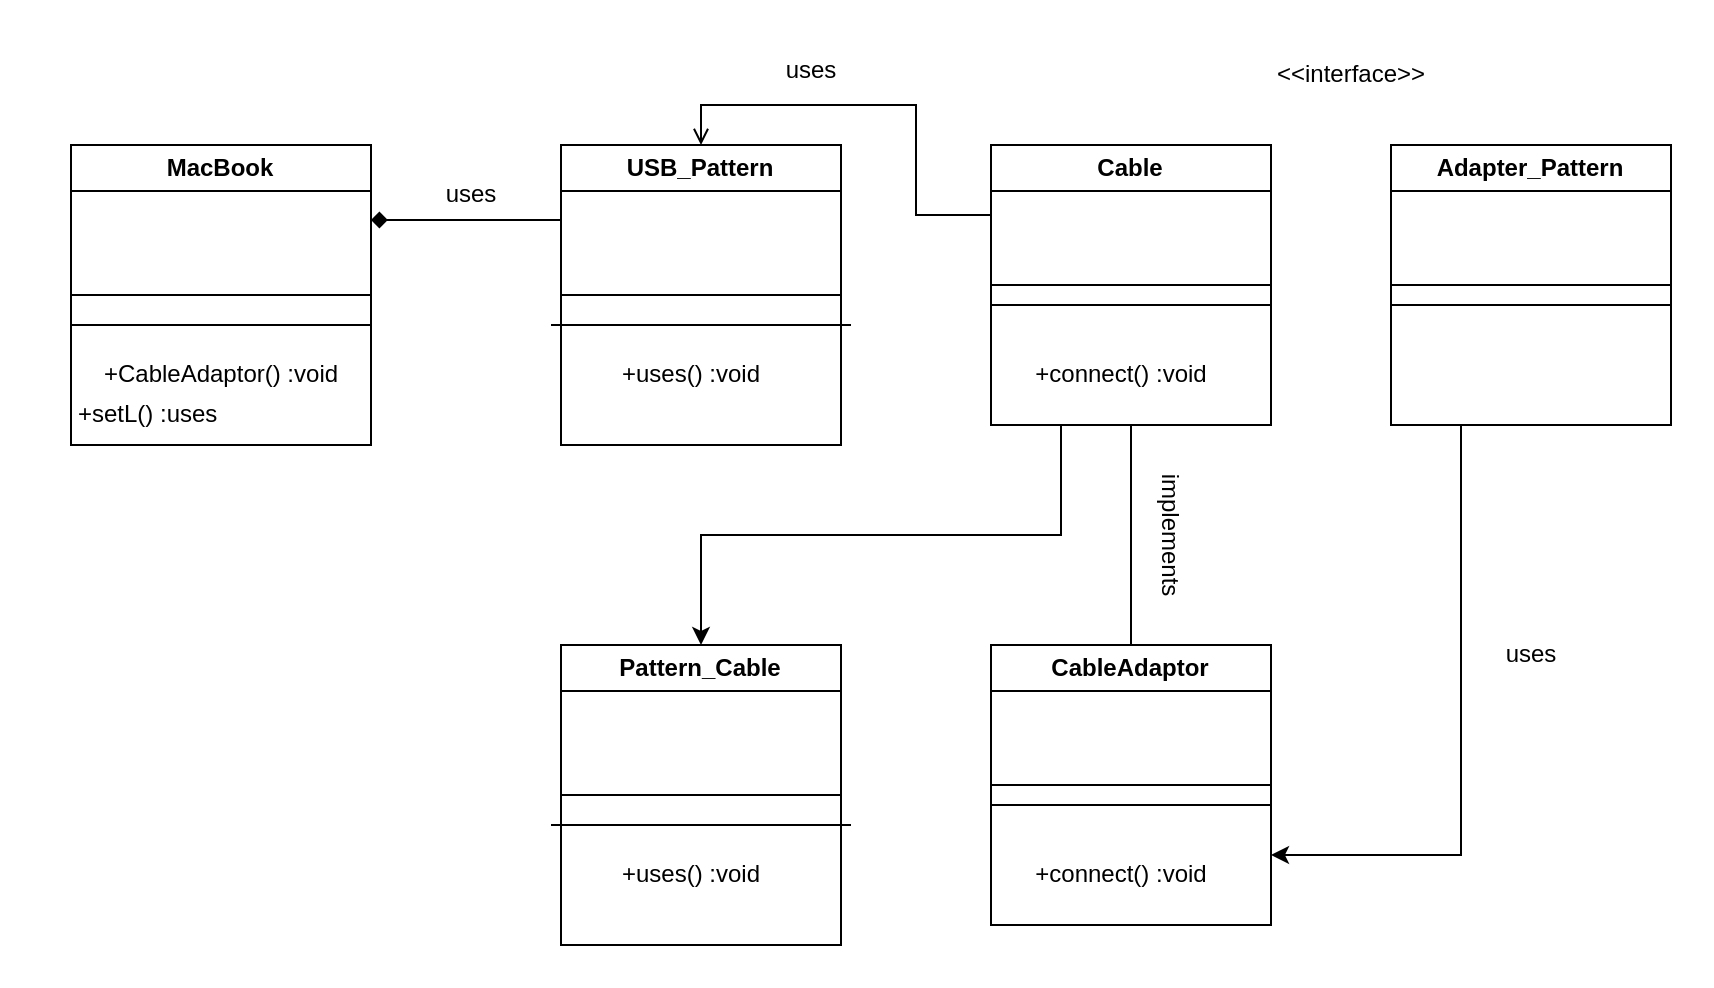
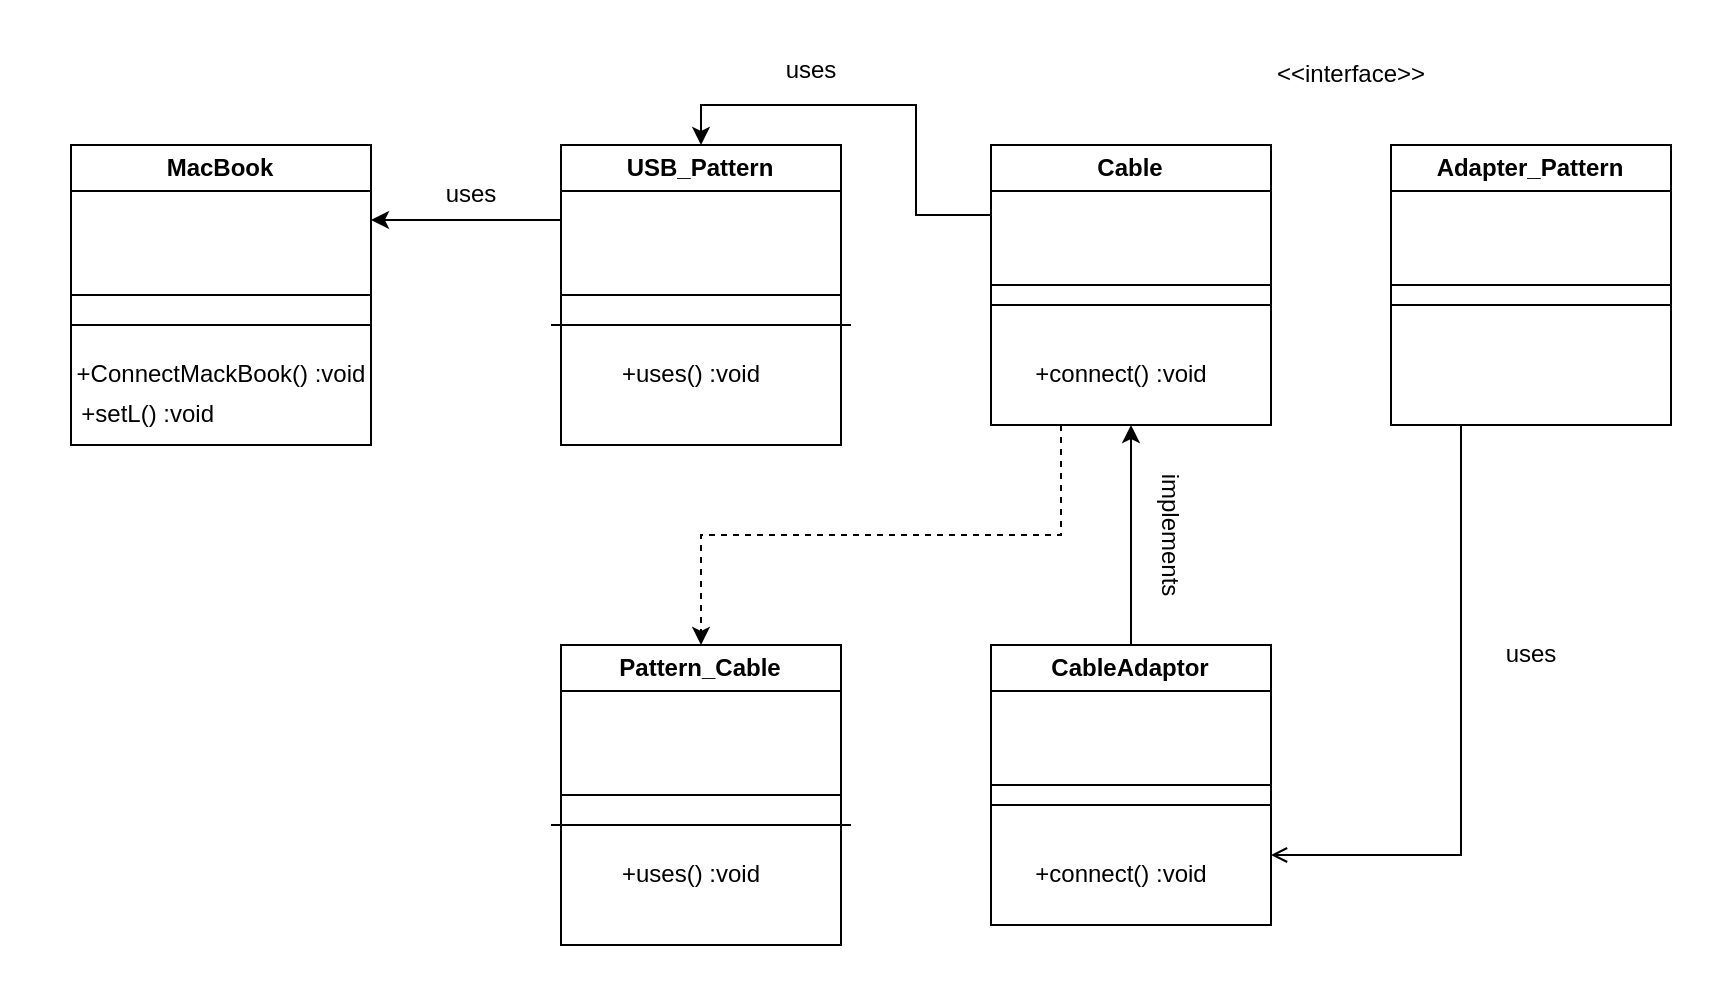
  <mxCell id="0" />
  <mxCell id="1" parent="0" />
- <mxCell id="2" style="edgeStyle=orthogonalEdgeStyle;rounded=0;orthogonalLoop=1;jettySize=auto;html=1;exitX=0.25;exitY=1;exitDx=0;exitDy=0;entryX=1;entryY=0.75;entryDx=0;entryDy=0;" edge="1" parent="1" source="3" target="14"><mxGeometry relative="1" as="geometry" /></mxCell>
+ <mxCell id="2" style="edgeStyle=orthogonalEdgeStyle;rounded=0;orthogonalLoop=1;jettySize=auto;html=1;exitX=0.25;exitY=1;exitDx=0;exitDy=0;entryX=1;entryY=0.75;entryDx=0;entryDy=0;endArrow=open;" edge="1" parent="1" source="3" target="14"><mxGeometry relative="1" as="geometry" /></mxCell>
  <mxCell id="3" value="Adapter_Pattern" style="swimlane;whiteSpace=wrap;html=1;" vertex="1" parent="1"><mxGeometry x="695" y="72" width="140" height="140" as="geometry" /></mxCell>
  <mxCell id="4" value="" style="endArrow=none;html=1;rounded=0;entryX=0;entryY=0.5;entryDx=0;entryDy=0;exitX=1;exitY=0.5;exitDx=0;exitDy=0;" edge="1" parent="1" source="3" target="3"><mxGeometry width="50" height="50" relative="1" as="geometry"><mxPoint x="415" y="392" as="sourcePoint" /><mxPoint x="465" y="342" as="targetPoint" /></mxGeometry></mxCell>
  <mxCell id="5" value="" style="endArrow=none;html=1;rounded=0;" edge="1" parent="1"><mxGeometry width="50" height="50" relative="1" as="geometry"><mxPoint x="835" y="152" as="sourcePoint" /><mxPoint x="695" y="152" as="targetPoint" /></mxGeometry></mxCell>
- <mxCell id="6" style="edgeStyle=orthogonalEdgeStyle;rounded=0;orthogonalLoop=1;jettySize=auto;html=1;exitX=0;exitY=0.25;exitDx=0;exitDy=0;entryX=0.5;entryY=0;entryDx=0;entryDy=0;endArrow=open;" edge="1" parent="1" source="8" target="21"><mxGeometry relative="1" as="geometry" /></mxCell>
- <mxCell id="7" style="edgeStyle=orthogonalEdgeStyle;rounded=0;orthogonalLoop=1;jettySize=auto;html=1;exitX=0.25;exitY=1;exitDx=0;exitDy=0;entryX=0.5;entryY=0;entryDx=0;entryDy=0;" edge="1" parent="1" source="8" target="32"><mxGeometry relative="1" as="geometry"><mxPoint x="435" y="262" as="targetPoint" /></mxGeometry></mxCell>
+ <mxCell id="6" style="edgeStyle=orthogonalEdgeStyle;rounded=0;orthogonalLoop=1;jettySize=auto;html=1;exitX=0;exitY=0.25;exitDx=0;exitDy=0;entryX=0.5;entryY=0;entryDx=0;entryDy=0;" edge="1" parent="1" source="8" target="21"><mxGeometry relative="1" as="geometry" /></mxCell>
+ <mxCell id="7" style="edgeStyle=orthogonalEdgeStyle;rounded=0;orthogonalLoop=1;jettySize=auto;html=1;exitX=0.25;exitY=1;exitDx=0;exitDy=0;entryX=0.5;entryY=0;entryDx=0;entryDy=0;dashed=1;" edge="1" parent="1" source="8" target="32"><mxGeometry relative="1" as="geometry"><mxPoint x="435" y="262" as="targetPoint" /></mxGeometry></mxCell>
  <mxCell id="8" value="Cable" style="swimlane;whiteSpace=wrap;html=1;" vertex="1" parent="1"><mxGeometry x="495" y="72" width="140" height="140" as="geometry" /></mxCell>
  <mxCell id="9" value="+connect() :void" style="text;html=1;align=center;verticalAlign=middle;resizable=0;points=[];autosize=1;strokeColor=none;fillColor=none;" vertex="1" parent="8"><mxGeometry x="10" y="100" width="110" height="30" as="geometry" /></mxCell>
  <mxCell id="10" value="" style="endArrow=none;html=1;rounded=0;entryX=0;entryY=0.5;entryDx=0;entryDy=0;exitX=1;exitY=0.5;exitDx=0;exitDy=0;" edge="1" parent="1" source="8" target="8"><mxGeometry width="50" height="50" relative="1" as="geometry"><mxPoint x="415" y="392" as="sourcePoint" /><mxPoint x="465" y="292" as="targetPoint" /></mxGeometry></mxCell>
  <mxCell id="11" value="" style="endArrow=none;html=1;rounded=0;" edge="1" parent="1"><mxGeometry width="50" height="50" relative="1" as="geometry"><mxPoint x="635" y="152" as="sourcePoint" /><mxPoint x="495" y="152" as="targetPoint" /></mxGeometry></mxCell>
  <mxCell id="12" value="&amp;lt;&amp;lt;interface&amp;gt;&amp;gt;" style="text;html=1;align=center;verticalAlign=middle;resizable=0;points=[];autosize=1;strokeColor=none;fillColor=none;" vertex="1" parent="1"><mxGeometry x="625" y="22" width="100" height="30" as="geometry" /></mxCell>
- <mxCell id="13" style="edgeStyle=orthogonalEdgeStyle;rounded=0;orthogonalLoop=1;jettySize=auto;html=1;exitX=0.5;exitY=0;exitDx=0;exitDy=0;entryX=0.5;entryY=1;entryDx=0;entryDy=0;endArrow=none;" edge="1" parent="1" source="14" target="8"><mxGeometry relative="1" as="geometry"><mxPoint x="555" y="222" as="targetPoint" /></mxGeometry></mxCell>
+ <mxCell id="13" style="edgeStyle=orthogonalEdgeStyle;rounded=0;orthogonalLoop=1;jettySize=auto;html=1;exitX=0.5;exitY=0;exitDx=0;exitDy=0;entryX=0.5;entryY=1;entryDx=0;entryDy=0;" edge="1" parent="1" source="14" target="8"><mxGeometry relative="1" as="geometry"><mxPoint x="555" y="222" as="targetPoint" /></mxGeometry></mxCell>
  <mxCell id="14" value="CableAdaptor" style="swimlane;whiteSpace=wrap;html=1;" vertex="1" parent="1"><mxGeometry x="495" y="322" width="140" height="140" as="geometry" /></mxCell>
  <mxCell id="15" value="+connect() :void" style="text;html=1;align=center;verticalAlign=middle;resizable=0;points=[];autosize=1;strokeColor=none;fillColor=none;" vertex="1" parent="14"><mxGeometry x="10" y="100" width="110" height="30" as="geometry" /></mxCell>
  <mxCell id="16" value="implements" style="text;html=1;align=center;verticalAlign=middle;resizable=0;points=[];autosize=1;strokeColor=none;fillColor=none;rotation=90;" vertex="1" parent="1"><mxGeometry x="545" y="252" width="80" height="30" as="geometry" /></mxCell>
  <mxCell id="17" value="uses" style="text;html=1;align=center;verticalAlign=middle;resizable=0;points=[];autosize=1;strokeColor=none;fillColor=none;" vertex="1" parent="1"><mxGeometry x="740" y="312" width="50" height="30" as="geometry" /></mxCell>
  <mxCell id="18" value="" style="endArrow=none;html=1;rounded=0;entryX=0;entryY=0.5;entryDx=0;entryDy=0;exitX=1;exitY=0.5;exitDx=0;exitDy=0;" edge="1" parent="1" source="14" target="14"><mxGeometry width="50" height="50" relative="1" as="geometry"><mxPoint x="415" y="392" as="sourcePoint" /><mxPoint x="465" y="342" as="targetPoint" /></mxGeometry></mxCell>
  <mxCell id="19" value="" style="endArrow=none;html=1;rounded=0;" edge="1" parent="1"><mxGeometry width="50" height="50" relative="1" as="geometry"><mxPoint x="635" y="402" as="sourcePoint" /><mxPoint x="495" y="402" as="targetPoint" /></mxGeometry></mxCell>
- <mxCell id="20" style="edgeStyle=orthogonalEdgeStyle;rounded=0;orthogonalLoop=1;jettySize=auto;html=1;exitX=0;exitY=0.25;exitDx=0;exitDy=0;entryX=1;entryY=0.25;entryDx=0;entryDy=0;endArrow=diamond;" edge="1" parent="1" source="21" target="24"><mxGeometry relative="1" as="geometry" /></mxCell>
+ <mxCell id="20" style="edgeStyle=orthogonalEdgeStyle;rounded=0;orthogonalLoop=1;jettySize=auto;html=1;exitX=0;exitY=0.25;exitDx=0;exitDy=0;entryX=1;entryY=0.25;entryDx=0;entryDy=0;" edge="1" parent="1" source="21" target="24"><mxGeometry relative="1" as="geometry" /></mxCell>
  <mxCell id="21" value="USB_Pattern" style="swimlane;whiteSpace=wrap;html=1;startSize=23;" vertex="1" parent="1"><mxGeometry x="280" y="72" width="140" height="150" as="geometry" /></mxCell>
  <mxCell id="22" value="+uses() :void" style="text;html=1;align=center;verticalAlign=middle;resizable=0;points=[];autosize=1;strokeColor=none;fillColor=none;" vertex="1" parent="21"><mxGeometry x="20" y="100" width="90" height="30" as="geometry" /></mxCell>
  <mxCell id="23" value="" style="endArrow=none;html=1;rounded=0;entryX=0;entryY=0.5;entryDx=0;entryDy=0;exitX=1;exitY=0.5;exitDx=0;exitDy=0;" edge="1" parent="1" source="21" target="21"><mxGeometry width="50" height="50" relative="1" as="geometry"><mxPoint x="415" y="392" as="sourcePoint" /><mxPoint x="465" y="342" as="targetPoint" /></mxGeometry></mxCell>
  <mxCell id="24" value="MacBook" style="swimlane;whiteSpace=wrap;html=1;" vertex="1" parent="1"><mxGeometry x="35" y="72" width="150" height="150" as="geometry" /></mxCell>
- <mxCell id="25" value="+CableAdaptor() :void" style="text;html=1;align=center;verticalAlign=middle;resizable=0;points=[];autosize=1;strokeColor=none;fillColor=none;" vertex="1" parent="24"><mxGeometry x="-10" y="100" width="170" height="30" as="geometry" /></mxCell>
- <mxCell id="26" value="&amp;nbsp; +setL() :uses" style="text;html=1;align=center;verticalAlign=middle;resizable=0;points=[];autosize=1;strokeColor=none;fillColor=none;" vertex="1" parent="24"><mxGeometry x="-15" y="120" width="100" height="30" as="geometry" /></mxCell>
+ <mxCell id="25" value="+ConnectMackBook() :void" style="text;html=1;align=center;verticalAlign=middle;resizable=0;points=[];autosize=1;strokeColor=none;fillColor=none;" vertex="1" parent="24"><mxGeometry x="-10" y="100" width="170" height="30" as="geometry" /></mxCell>
+ <mxCell id="26" value="&amp;nbsp; +setL() :void" style="text;html=1;align=center;verticalAlign=middle;resizable=0;points=[];autosize=1;strokeColor=none;fillColor=none;" vertex="1" parent="24"><mxGeometry x="-15" y="120" width="100" height="30" as="geometry" /></mxCell>
  <mxCell id="27" value="" style="endArrow=none;html=1;rounded=0;exitX=0;exitY=0.5;exitDx=0;exitDy=0;entryX=1;entryY=0.5;entryDx=0;entryDy=0;" edge="1" parent="1" source="24" target="24"><mxGeometry width="50" height="50" relative="1" as="geometry"><mxPoint x="415" y="292" as="sourcePoint" /><mxPoint x="465" y="242" as="targetPoint" /></mxGeometry></mxCell>
  <mxCell id="28" value="" style="endArrow=none;html=1;rounded=0;" edge="1" parent="1"><mxGeometry width="50" height="50" relative="1" as="geometry"><mxPoint x="275" y="162" as="sourcePoint" /><mxPoint x="425" y="162" as="targetPoint" /></mxGeometry></mxCell>
  <mxCell id="29" value="" style="endArrow=none;html=1;rounded=0;" edge="1" parent="1"><mxGeometry width="50" height="50" relative="1" as="geometry"><mxPoint x="35" y="162" as="sourcePoint" /><mxPoint x="185" y="162" as="targetPoint" /></mxGeometry></mxCell>
  <mxCell id="30" value="uses" style="text;html=1;align=center;verticalAlign=middle;resizable=0;points=[];autosize=1;strokeColor=none;fillColor=none;" vertex="1" parent="1"><mxGeometry x="210" y="82" width="50" height="30" as="geometry" /></mxCell>
  <mxCell id="31" value="uses" style="text;html=1;align=center;verticalAlign=middle;resizable=0;points=[];autosize=1;strokeColor=none;fillColor=none;" vertex="1" parent="1"><mxGeometry x="380" y="20" width="50" height="30" as="geometry" /></mxCell>
  <mxCell id="32" value="Pattern_Cable" style="swimlane;whiteSpace=wrap;html=1;startSize=23;" vertex="1" parent="1"><mxGeometry x="280" y="322" width="140" height="150" as="geometry" /></mxCell>
  <mxCell id="33" value="+uses() :void" style="text;html=1;align=center;verticalAlign=middle;resizable=0;points=[];autosize=1;strokeColor=none;fillColor=none;" vertex="1" parent="32"><mxGeometry x="20" y="100" width="90" height="30" as="geometry" /></mxCell>
  <mxCell id="34" value="" style="endArrow=none;html=1;rounded=0;exitX=0;exitY=0.5;exitDx=0;exitDy=0;entryX=1;entryY=0.5;entryDx=0;entryDy=0;" edge="1" parent="1" source="32" target="32"><mxGeometry width="50" height="50" relative="1" as="geometry"><mxPoint x="415" y="292" as="sourcePoint" /><mxPoint x="465" y="242" as="targetPoint" /></mxGeometry></mxCell>
  <mxCell id="35" value="" style="endArrow=none;html=1;rounded=0;" edge="1" parent="1"><mxGeometry width="50" height="50" relative="1" as="geometry"><mxPoint x="275" y="412" as="sourcePoint" /><mxPoint x="425" y="412" as="targetPoint" /></mxGeometry></mxCell>
